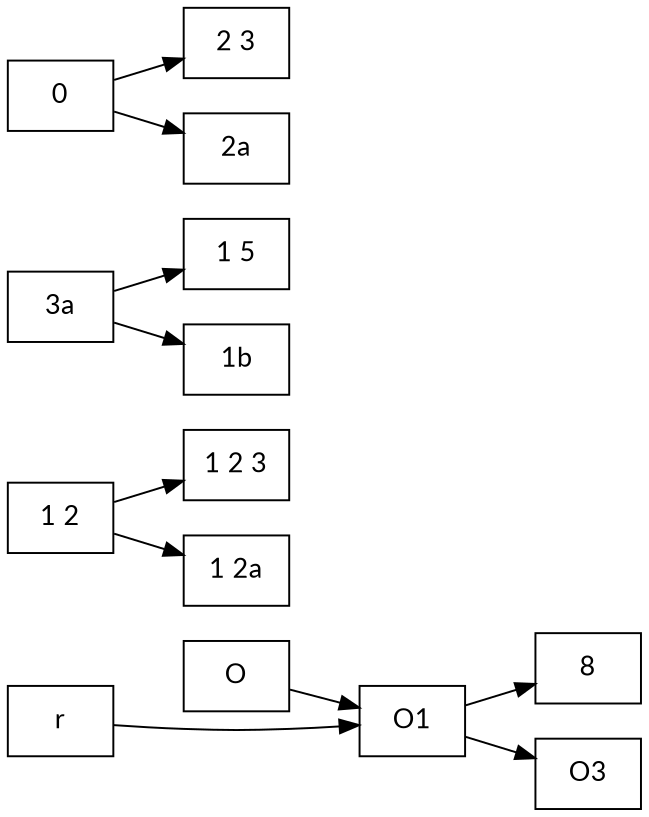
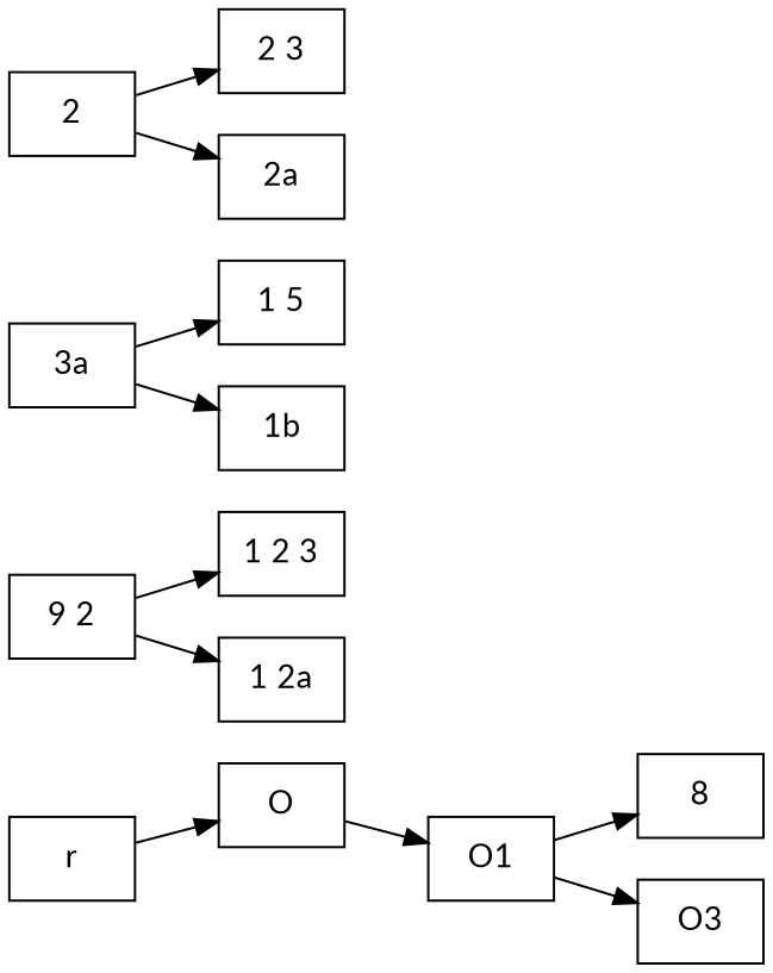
  digraph {
    fontname=Lato
    rankdir=LR
    node [fontname=Lato shape=rectangle]
    edge [fontname=Lato]
    r
    O
    O1
-   "1 2"
+   "1 2" [label="9 2"]
    "1 2 3"
    "1 2a"
    n7 [label="3a"]
    n8 [label="1 5"]
    "1b"
-   2 [label=0]
+   2
    "2 3"
    "2a"
    n13 [label=8]
    n14 [label=O3]
-   r -> O1
+   r -> O
    O -> O1
    O1 -> n13
    O1 -> n14
    "1 2" -> "1 2 3"
    "1 2" -> "1 2a"
    n7 -> n8
    n7 -> "1b"
    2 -> "2 3"
    2 -> "2a"
  }
